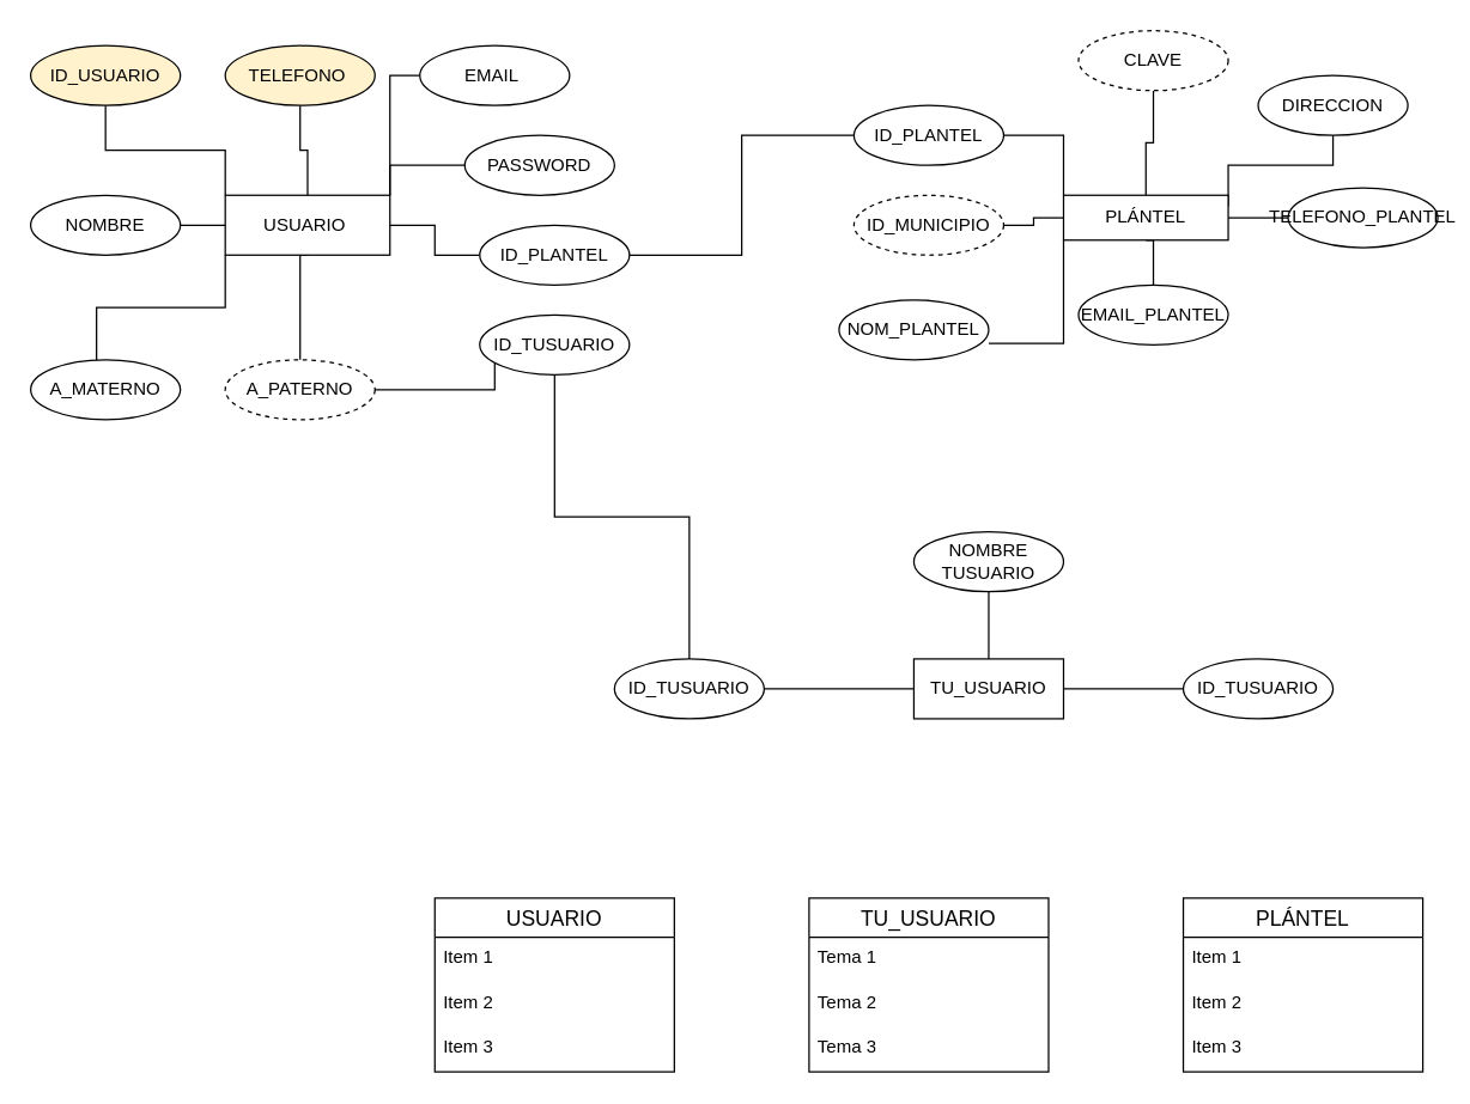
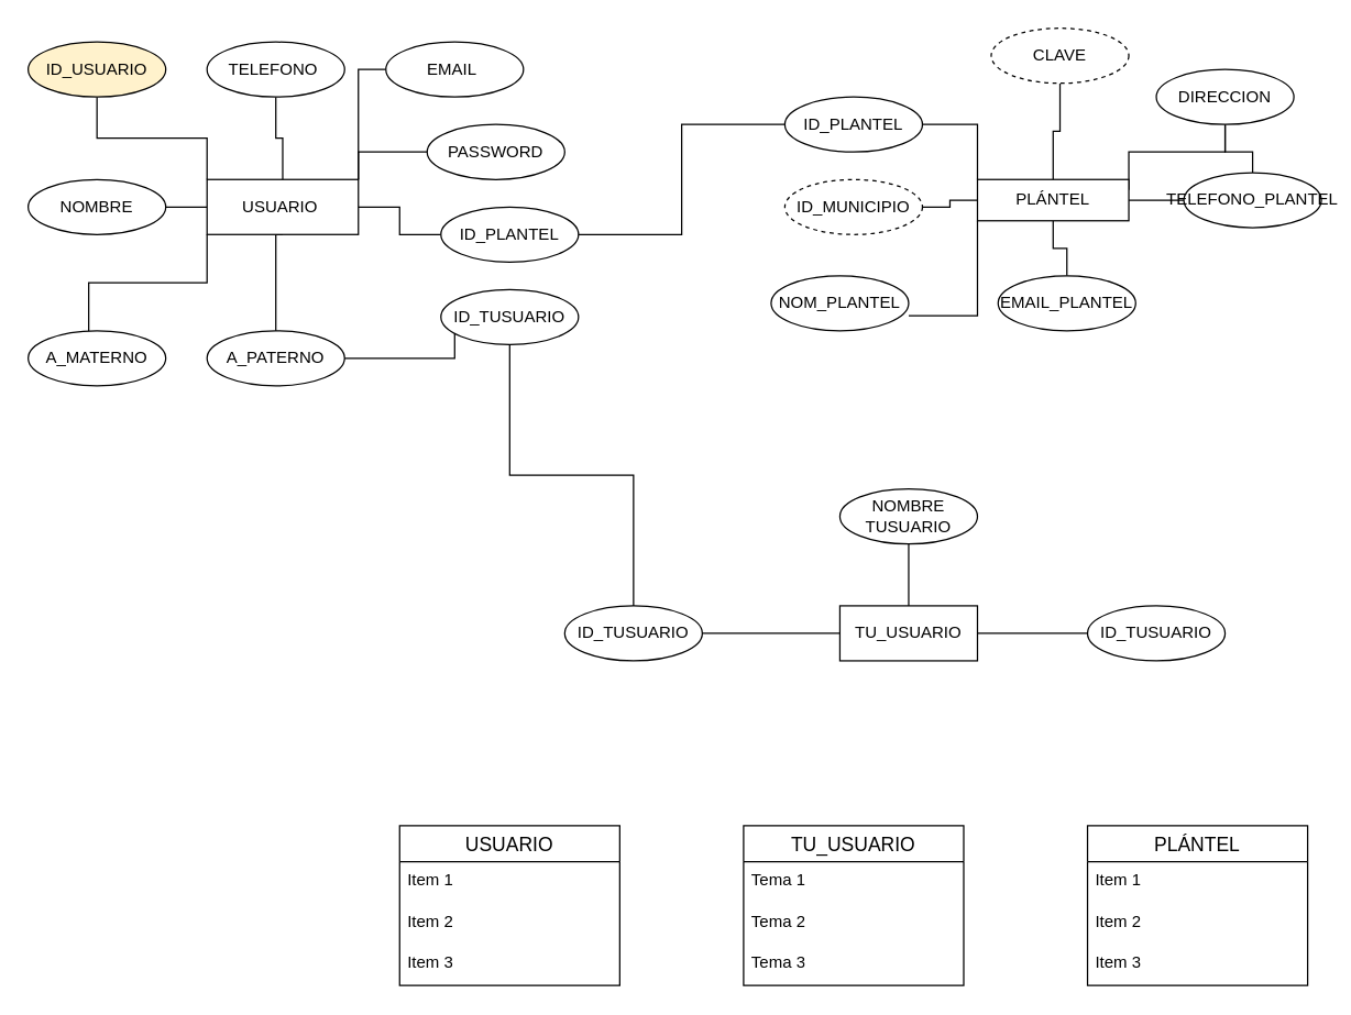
  <mxCell id="0" />
  <mxCell id="1" parent="0" />
  <mxCell id="2" style="edgeStyle=orthogonalEdgeStyle;rounded=0;orthogonalLoop=1;jettySize=auto;html=1;exitX=0.5;exitY=1;exitDx=0;exitDy=0;entryX=0;entryY=0.5;entryDx=0;entryDy=0;endArrow=none;endFill=0;" parent="1" source="8" target="18" edge="1"><mxGeometry relative="1" as="geometry"><mxPoint x="310" y="240" as="targetPoint" /><Array as="points"><mxPoint x="200" y="170" /><mxPoint x="200" y="260" /><mxPoint x="330" y="260" /><mxPoint x="330" y="230" /></Array></mxGeometry></mxCell>
  <mxCell id="3" style="edgeStyle=orthogonalEdgeStyle;rounded=0;orthogonalLoop=1;jettySize=auto;html=1;exitX=0;exitY=1;exitDx=0;exitDy=0;entryX=0.44;entryY=0.05;entryDx=0;entryDy=0;entryPerimeter=0;endArrow=none;endFill=0;" parent="1" source="8" target="11" edge="1"><mxGeometry relative="1" as="geometry" /></mxCell>
  <mxCell id="4" style="edgeStyle=orthogonalEdgeStyle;rounded=0;orthogonalLoop=1;jettySize=auto;html=1;entryX=1;entryY=0.5;entryDx=0;entryDy=0;endArrow=none;endFill=0;" parent="1" source="8" target="21" edge="1"><mxGeometry relative="1" as="geometry" /></mxCell>
  <mxCell id="5" style="edgeStyle=orthogonalEdgeStyle;rounded=0;orthogonalLoop=1;jettySize=auto;html=1;exitX=0.5;exitY=0;exitDx=0;exitDy=0;entryX=0.5;entryY=1;entryDx=0;entryDy=0;endArrow=none;endFill=0;" parent="1" source="8" target="15" edge="1"><mxGeometry relative="1" as="geometry" /></mxCell>
  <mxCell id="6" style="edgeStyle=orthogonalEdgeStyle;rounded=0;orthogonalLoop=1;jettySize=auto;html=1;exitX=0;exitY=0;exitDx=0;exitDy=0;entryX=0.5;entryY=1;entryDx=0;entryDy=0;endArrow=none;endFill=0;" parent="1" source="8" target="14" edge="1"><mxGeometry relative="1" as="geometry" /></mxCell>
  <mxCell id="7" value="" style="edgeStyle=orthogonalEdgeStyle;rounded=0;orthogonalLoop=1;jettySize=auto;html=1;endArrow=none;endFill=0;" parent="1" source="8" target="13" edge="1"><mxGeometry relative="1" as="geometry" /></mxCell>
  <mxCell id="8" value="USUARIO&amp;nbsp;" style="whiteSpace=wrap;html=1;align=center;" parent="1" vertex="1"><mxGeometry x="150" y="130" width="110" height="40" as="geometry" /></mxCell>
  <mxCell id="9" style="edgeStyle=orthogonalEdgeStyle;rounded=0;orthogonalLoop=1;jettySize=auto;html=1;exitX=0;exitY=0.5;exitDx=0;exitDy=0;entryX=1;entryY=0;entryDx=0;entryDy=0;endArrow=none;endFill=0;" parent="1" source="10" target="8" edge="1"><mxGeometry relative="1" as="geometry" /></mxCell>
  <mxCell id="10" value="PASSWORD" style="ellipse;whiteSpace=wrap;html=1;align=center;" parent="1" vertex="1"><mxGeometry x="310" y="90" width="100" height="40" as="geometry" /></mxCell>
  <mxCell id="11" value="A_MATERNO" style="ellipse;whiteSpace=wrap;html=1;align=center;" parent="1" vertex="1"><mxGeometry x="20" y="240" width="100" height="40" as="geometry" /></mxCell>
  <mxCell id="12" style="edgeStyle=orthogonalEdgeStyle;rounded=0;orthogonalLoop=1;jettySize=auto;html=1;exitX=1;exitY=0.5;exitDx=0;exitDy=0;entryX=0;entryY=0.5;entryDx=0;entryDy=0;endArrow=none;endFill=0;" edge="1" parent="1" source="13" target="32"><mxGeometry relative="1" as="geometry" /></mxCell>
  <mxCell id="13" value="ID_PLANTEL" style="ellipse;whiteSpace=wrap;html=1;align=center;" parent="1" vertex="1"><mxGeometry x="320" y="150" width="100" height="40" as="geometry" /></mxCell>
  <mxCell id="14" value="ID_USUARIO" style="ellipse;whiteSpace=wrap;html=1;align=center;fillColor=#fff2cc;" parent="1" vertex="1"><mxGeometry x="20" y="30" width="100" height="40" as="geometry" /></mxCell>
- <mxCell id="15" value="TELEFONO&amp;nbsp;" style="ellipse;whiteSpace=wrap;html=1;align=center;fillColor=#fff2cc;" parent="1" vertex="1"><mxGeometry x="150" y="30" width="100" height="40" as="geometry" /></mxCell>
- <mxCell id="16" value="A_PATERNO" style="ellipse;whiteSpace=wrap;html=1;align=center;dashed=1;" parent="1" vertex="1"><mxGeometry x="150" y="240" width="100" height="40" as="geometry" /></mxCell>
+ <mxCell id="15" value="TELEFONO&amp;nbsp;" style="ellipse;whiteSpace=wrap;html=1;align=center;" parent="1" vertex="1"><mxGeometry x="150" y="30" width="100" height="40" as="geometry" /></mxCell>
+ <mxCell id="16" value="A_PATERNO" style="ellipse;whiteSpace=wrap;html=1;align=center;" parent="1" vertex="1"><mxGeometry x="150" y="240" width="100" height="40" as="geometry" /></mxCell>
  <mxCell id="17" style="edgeStyle=orthogonalEdgeStyle;rounded=0;orthogonalLoop=1;jettySize=auto;html=1;entryX=0.5;entryY=0;entryDx=0;entryDy=0;endArrow=none;endFill=0;" edge="1" parent="1" source="18" target="44"><mxGeometry relative="1" as="geometry" /></mxCell>
  <mxCell id="18" value="ID_TUSUARIO" style="ellipse;whiteSpace=wrap;html=1;align=center;" parent="1" vertex="1"><mxGeometry x="320" y="210" width="100" height="40" as="geometry" /></mxCell>
  <mxCell id="19" style="edgeStyle=orthogonalEdgeStyle;rounded=0;orthogonalLoop=1;jettySize=auto;html=1;exitX=0;exitY=0.5;exitDx=0;exitDy=0;entryX=1;entryY=0;entryDx=0;entryDy=0;endArrow=none;endFill=0;" parent="1" source="20" target="8" edge="1"><mxGeometry relative="1" as="geometry" /></mxCell>
  <mxCell id="20" value="EMAIL&amp;nbsp;" style="ellipse;whiteSpace=wrap;html=1;align=center;" parent="1" vertex="1"><mxGeometry x="280" y="30" width="100" height="40" as="geometry" /></mxCell>
  <mxCell id="21" value="NOMBRE" style="ellipse;whiteSpace=wrap;html=1;align=center;" parent="1" vertex="1"><mxGeometry x="20" y="130" width="100" height="40" as="geometry" /></mxCell>
  <mxCell id="22" style="edgeStyle=orthogonalEdgeStyle;rounded=0;orthogonalLoop=1;jettySize=auto;html=1;exitX=0;exitY=0;exitDx=0;exitDy=0;entryX=1;entryY=0.5;entryDx=0;entryDy=0;endArrow=none;endFill=0;" parent="1" source="29" target="32" edge="1"><mxGeometry relative="1" as="geometry" /></mxCell>
  <mxCell id="23" style="edgeStyle=orthogonalEdgeStyle;rounded=0;orthogonalLoop=1;jettySize=auto;html=1;exitX=0;exitY=0.5;exitDx=0;exitDy=0;entryX=1;entryY=0.5;entryDx=0;entryDy=0;endArrow=none;endFill=0;" parent="1" source="29" target="33" edge="1"><mxGeometry relative="1" as="geometry" /></mxCell>
  <mxCell id="24" style="edgeStyle=orthogonalEdgeStyle;rounded=0;orthogonalLoop=1;jettySize=auto;html=1;exitX=0;exitY=1;exitDx=0;exitDy=0;entryX=1;entryY=0.725;entryDx=0;entryDy=0;entryPerimeter=0;endArrow=none;endFill=0;" parent="1" source="29" target="31" edge="1"><mxGeometry relative="1" as="geometry" /></mxCell>
  <mxCell id="25" style="edgeStyle=orthogonalEdgeStyle;rounded=0;orthogonalLoop=1;jettySize=auto;html=1;exitX=0.5;exitY=1;exitDx=0;exitDy=0;entryX=0.5;entryY=0;entryDx=0;entryDy=0;endArrow=none;endFill=0;" parent="1" source="29" target="30" edge="1"><mxGeometry relative="1" as="geometry" /></mxCell>
  <mxCell id="26" style="edgeStyle=orthogonalEdgeStyle;rounded=0;orthogonalLoop=1;jettySize=auto;html=1;exitX=1;exitY=0.5;exitDx=0;exitDy=0;endArrow=none;endFill=0;" parent="1" source="29" target="34" edge="1"><mxGeometry relative="1" as="geometry" /></mxCell>
  <mxCell id="27" style="edgeStyle=orthogonalEdgeStyle;rounded=0;orthogonalLoop=1;jettySize=auto;html=1;exitX=1;exitY=0.25;exitDx=0;exitDy=0;endArrow=none;endFill=0;" parent="1" source="29" target="36" edge="1"><mxGeometry relative="1" as="geometry"><Array as="points"><mxPoint x="820" y="110" /><mxPoint x="890" y="110" /></Array></mxGeometry></mxCell>
  <mxCell id="28" style="edgeStyle=orthogonalEdgeStyle;rounded=0;orthogonalLoop=1;jettySize=auto;html=1;exitX=0.5;exitY=0;exitDx=0;exitDy=0;entryX=0.5;entryY=1;entryDx=0;entryDy=0;endArrow=none;endFill=0;" parent="1" source="29" target="37" edge="1"><mxGeometry relative="1" as="geometry" /></mxCell>
  <mxCell id="29" value="PLÁNTEL" style="whiteSpace=wrap;html=1;align=center;" parent="1" vertex="1"><mxGeometry x="710" y="130" width="110" height="30" as="geometry" /></mxCell>
- <mxCell id="30" value="EMAIL_PLANTEL" style="ellipse;whiteSpace=wrap;html=1;align=center;" parent="1" vertex="1"><mxGeometry x="720" y="190" width="100" height="40" as="geometry" /></mxCell>
+ <mxCell id="30" value="EMAIL_PLANTEL" style="ellipse;whiteSpace=wrap;html=1;align=center;" parent="1" vertex="1"><mxGeometry x="725" y="200" width="100" height="40" as="geometry" /></mxCell>
  <mxCell id="31" value="NOM_PLANTEL" style="ellipse;whiteSpace=wrap;html=1;align=center;" parent="1" vertex="1"><mxGeometry x="560" y="200" width="100" height="40" as="geometry" /></mxCell>
  <mxCell id="32" value="ID_PLANTEL" style="ellipse;whiteSpace=wrap;html=1;align=center;" parent="1" vertex="1"><mxGeometry x="570" y="70" width="100" height="40" as="geometry" /></mxCell>
  <mxCell id="33" value="ID_MUNICIPIO" style="ellipse;whiteSpace=wrap;html=1;align=center;dashed=1;" parent="1" vertex="1"><mxGeometry x="570" y="130" width="100" height="40" as="geometry" /></mxCell>
  <mxCell id="34" value="TELEFONO_PLANTEL" style="ellipse;whiteSpace=wrap;html=1;align=center;" parent="1" vertex="1"><mxGeometry x="860" y="125" width="100" height="40" as="geometry" /></mxCell>
+ <mxCell id="35" value="" style="edgeStyle=orthogonalEdgeStyle;rounded=0;orthogonalLoop=1;jettySize=auto;html=1;endArrow=none;endFill=0;" edge="1" parent="1" source="36" target="34"><mxGeometry relative="1" as="geometry" /></mxCell>
  <mxCell id="36" value="DIRECCION" style="ellipse;whiteSpace=wrap;html=1;align=center;" parent="1" vertex="1"><mxGeometry x="840" y="50" width="100" height="40" as="geometry" /></mxCell>
  <mxCell id="37" value="CLAVE" style="ellipse;whiteSpace=wrap;html=1;align=center;dashed=1;" parent="1" vertex="1"><mxGeometry x="720" y="20" width="100" height="40" as="geometry" /></mxCell>
  <mxCell id="38" style="edgeStyle=orthogonalEdgeStyle;rounded=0;orthogonalLoop=1;jettySize=auto;html=1;exitX=0.5;exitY=0;exitDx=0;exitDy=0;endArrow=none;endFill=0;" parent="1" source="41" edge="1"><mxGeometry relative="1" as="geometry"><mxPoint x="660" y="390" as="targetPoint" /></mxGeometry></mxCell>
  <mxCell id="39" style="edgeStyle=orthogonalEdgeStyle;rounded=0;orthogonalLoop=1;jettySize=auto;html=1;exitX=1;exitY=0.5;exitDx=0;exitDy=0;endArrow=none;endFill=0;" parent="1" source="41" edge="1"><mxGeometry relative="1" as="geometry"><mxPoint x="790" y="460" as="targetPoint" /></mxGeometry></mxCell>
  <mxCell id="40" style="edgeStyle=orthogonalEdgeStyle;rounded=0;orthogonalLoop=1;jettySize=auto;html=1;exitX=0;exitY=0.5;exitDx=0;exitDy=0;endArrow=none;endFill=0;" parent="1" source="41" edge="1"><mxGeometry relative="1" as="geometry"><mxPoint x="510" y="460" as="targetPoint" /></mxGeometry></mxCell>
  <mxCell id="41" value="TU_USUARIO" style="whiteSpace=wrap;html=1;align=center;" parent="1" vertex="1"><mxGeometry x="610" y="440" width="100" height="40" as="geometry" /></mxCell>
  <mxCell id="42" value="NOMBRE TUSUARIO" style="ellipse;whiteSpace=wrap;html=1;align=center;" parent="1" vertex="1"><mxGeometry x="610" y="355" width="100" height="40" as="geometry" /></mxCell>
  <mxCell id="43" value="ID_TUSUARIO" style="ellipse;whiteSpace=wrap;html=1;align=center;" parent="1" vertex="1"><mxGeometry x="790" y="440" width="100" height="40" as="geometry" /></mxCell>
  <mxCell id="44" value="ID_TUSUARIO" style="ellipse;whiteSpace=wrap;html=1;align=center;" parent="1" vertex="1"><mxGeometry x="410" y="440" width="100" height="40" as="geometry" /></mxCell>
  <mxCell id="45" value="USUARIO" style="swimlane;fontStyle=0;childLayout=stackLayout;horizontal=1;startSize=26;horizontalStack=0;resizeParent=1;resizeParentMax=0;resizeLast=0;collapsible=1;marginBottom=0;align=center;fontSize=14;" parent="1" vertex="1"><mxGeometry x="290" y="600" width="160" height="116" as="geometry" /></mxCell>
  <mxCell id="46" value="Item 1" style="text;strokeColor=none;fillColor=none;spacingLeft=4;spacingRight=4;overflow=hidden;rotatable=0;points=[[0,0.5],[1,0.5]];portConstraint=eastwest;fontSize=12;whiteSpace=wrap;html=1;" parent="45" vertex="1"><mxGeometry y="26" width="160" height="30" as="geometry" /></mxCell>
  <mxCell id="47" value="Item 2" style="text;strokeColor=none;fillColor=none;spacingLeft=4;spacingRight=4;overflow=hidden;rotatable=0;points=[[0,0.5],[1,0.5]];portConstraint=eastwest;fontSize=12;whiteSpace=wrap;html=1;" parent="45" vertex="1"><mxGeometry y="56" width="160" height="30" as="geometry" /></mxCell>
  <mxCell id="48" value="Item 3" style="text;strokeColor=none;fillColor=none;spacingLeft=4;spacingRight=4;overflow=hidden;rotatable=0;points=[[0,0.5],[1,0.5]];portConstraint=eastwest;fontSize=12;whiteSpace=wrap;html=1;" parent="45" vertex="1"><mxGeometry y="86" width="160" height="30" as="geometry" /></mxCell>
  <mxCell id="49" value="TU_USUARIO" style="swimlane;fontStyle=0;childLayout=stackLayout;horizontal=1;startSize=26;horizontalStack=0;resizeParent=1;resizeParentMax=0;resizeLast=0;collapsible=1;marginBottom=0;align=center;fontSize=14;" parent="1" vertex="1"><mxGeometry x="540" y="600" width="160" height="116" as="geometry" /></mxCell>
  <mxCell id="50" value="Tema 1" style="text;strokeColor=none;fillColor=none;spacingLeft=4;spacingRight=4;overflow=hidden;rotatable=0;points=[[0,0.5],[1,0.5]];portConstraint=eastwest;fontSize=12;whiteSpace=wrap;html=1;" parent="49" vertex="1"><mxGeometry y="26" width="160" height="30" as="geometry" /></mxCell>
  <mxCell id="51" value="Tema 2" style="text;strokeColor=none;fillColor=none;spacingLeft=4;spacingRight=4;overflow=hidden;rotatable=0;points=[[0,0.5],[1,0.5]];portConstraint=eastwest;fontSize=12;whiteSpace=wrap;html=1;" parent="49" vertex="1"><mxGeometry y="56" width="160" height="30" as="geometry" /></mxCell>
  <mxCell id="52" value="Tema 3" style="text;strokeColor=none;fillColor=none;spacingLeft=4;spacingRight=4;overflow=hidden;rotatable=0;points=[[0,0.5],[1,0.5]];portConstraint=eastwest;fontSize=12;whiteSpace=wrap;html=1;" parent="49" vertex="1"><mxGeometry y="86" width="160" height="30" as="geometry" /></mxCell>
  <mxCell id="53" value="PLÁNTEL" style="swimlane;fontStyle=0;childLayout=stackLayout;horizontal=1;startSize=26;horizontalStack=0;resizeParent=1;resizeParentMax=0;resizeLast=0;collapsible=1;marginBottom=0;align=center;fontSize=14;" parent="1" vertex="1"><mxGeometry x="790" y="600" width="160" height="116" as="geometry" /></mxCell>
  <mxCell id="54" value="Item 1" style="text;strokeColor=none;fillColor=none;spacingLeft=4;spacingRight=4;overflow=hidden;rotatable=0;points=[[0,0.5],[1,0.5]];portConstraint=eastwest;fontSize=12;whiteSpace=wrap;html=1;" parent="53" vertex="1"><mxGeometry y="26" width="160" height="30" as="geometry" /></mxCell>
  <mxCell id="55" value="Item 2" style="text;strokeColor=none;fillColor=none;spacingLeft=4;spacingRight=4;overflow=hidden;rotatable=0;points=[[0,0.5],[1,0.5]];portConstraint=eastwest;fontSize=12;whiteSpace=wrap;html=1;" parent="53" vertex="1"><mxGeometry y="56" width="160" height="30" as="geometry" /></mxCell>
  <mxCell id="56" value="Item 3" style="text;strokeColor=none;fillColor=none;spacingLeft=4;spacingRight=4;overflow=hidden;rotatable=0;points=[[0,0.5],[1,0.5]];portConstraint=eastwest;fontSize=12;whiteSpace=wrap;html=1;" parent="53" vertex="1"><mxGeometry y="86" width="160" height="30" as="geometry" /></mxCell>
